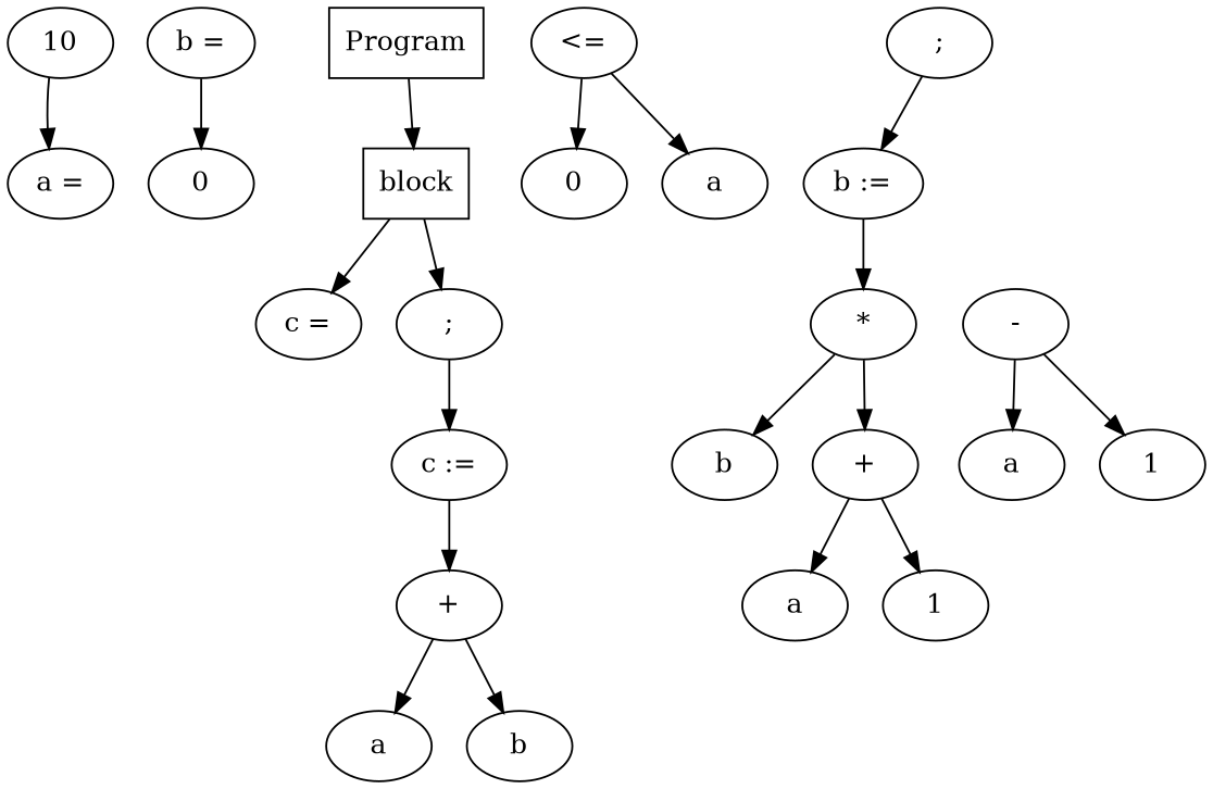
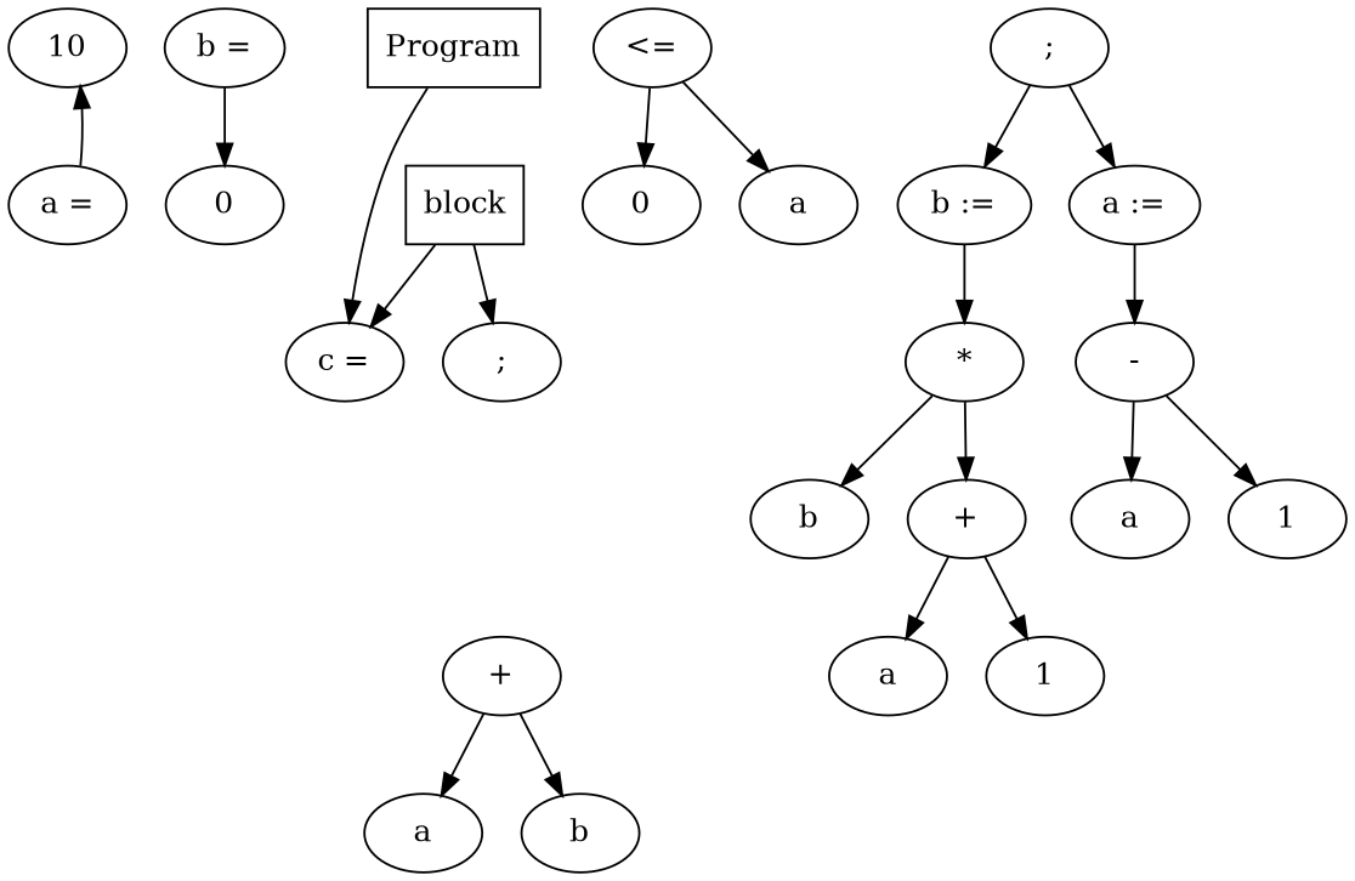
  digraph {
    fontname="DejaVu Serif"
    node [fontname="DejaVu Serif"]
    edge [fontname="DejaVu Serif"]
    n1 [label=10]
    n2 [label="a ="]
    n3 [label=0]
    n4 [label="b ="]
    n5 [label="c ="]
    n6 [label=0]
    n7 [label=a]
    n8 [label="<="]
    n9 [label=b]
    n10 [label=a]
    n11 [label=1]
    n12 [label="+"]
    n13 [label="*"]
    n14 [label="b :="]
    n15 [label=a]
    n16 [label=1]
    n17 [label="-"]
+   n18 [label="a :="]
    n19 [label=";"]
    n20 [label=a]
    n21 [label=b]
    n22 [label="+"]
-   n23 [label="c :="]
    n24 [label=";"]
    n25 [label=block shape=box]
    n26 [label=Program shape=box]
-   n1 -> n2
+   n2 -> n1
    n4 -> n3
    n8 -> n6
    n8 -> n7
    n12 -> n10
    n12 -> n11
    n13 -> n9
    n13 -> n12
    n14 -> n13
    n17 -> n15
    n17 -> n16
+   n18 -> n17
    n19 -> n14
+   n19 -> n18
    n22 -> n20
    n22 -> n21
-   n23 -> n22
-   n24 -> n23
    n25 -> n5
    n25 -> n24
-   n26 -> n25
+   n26 -> n5
  }
